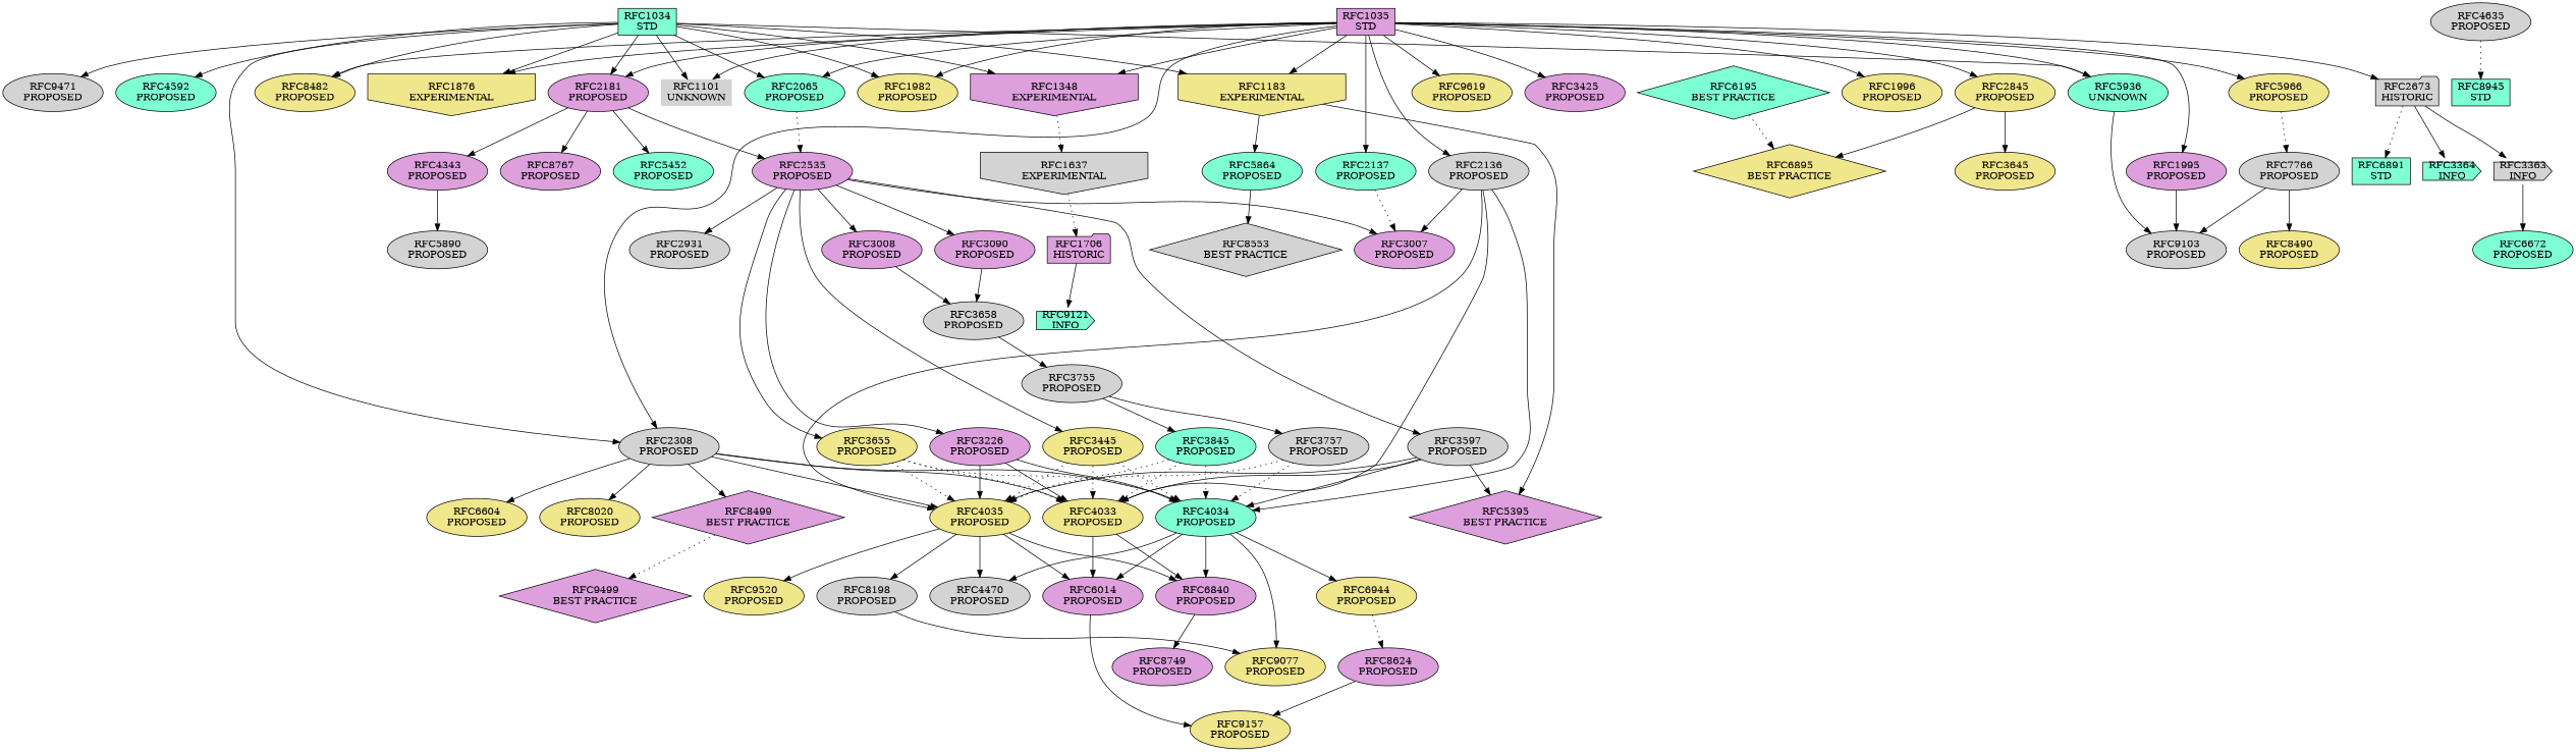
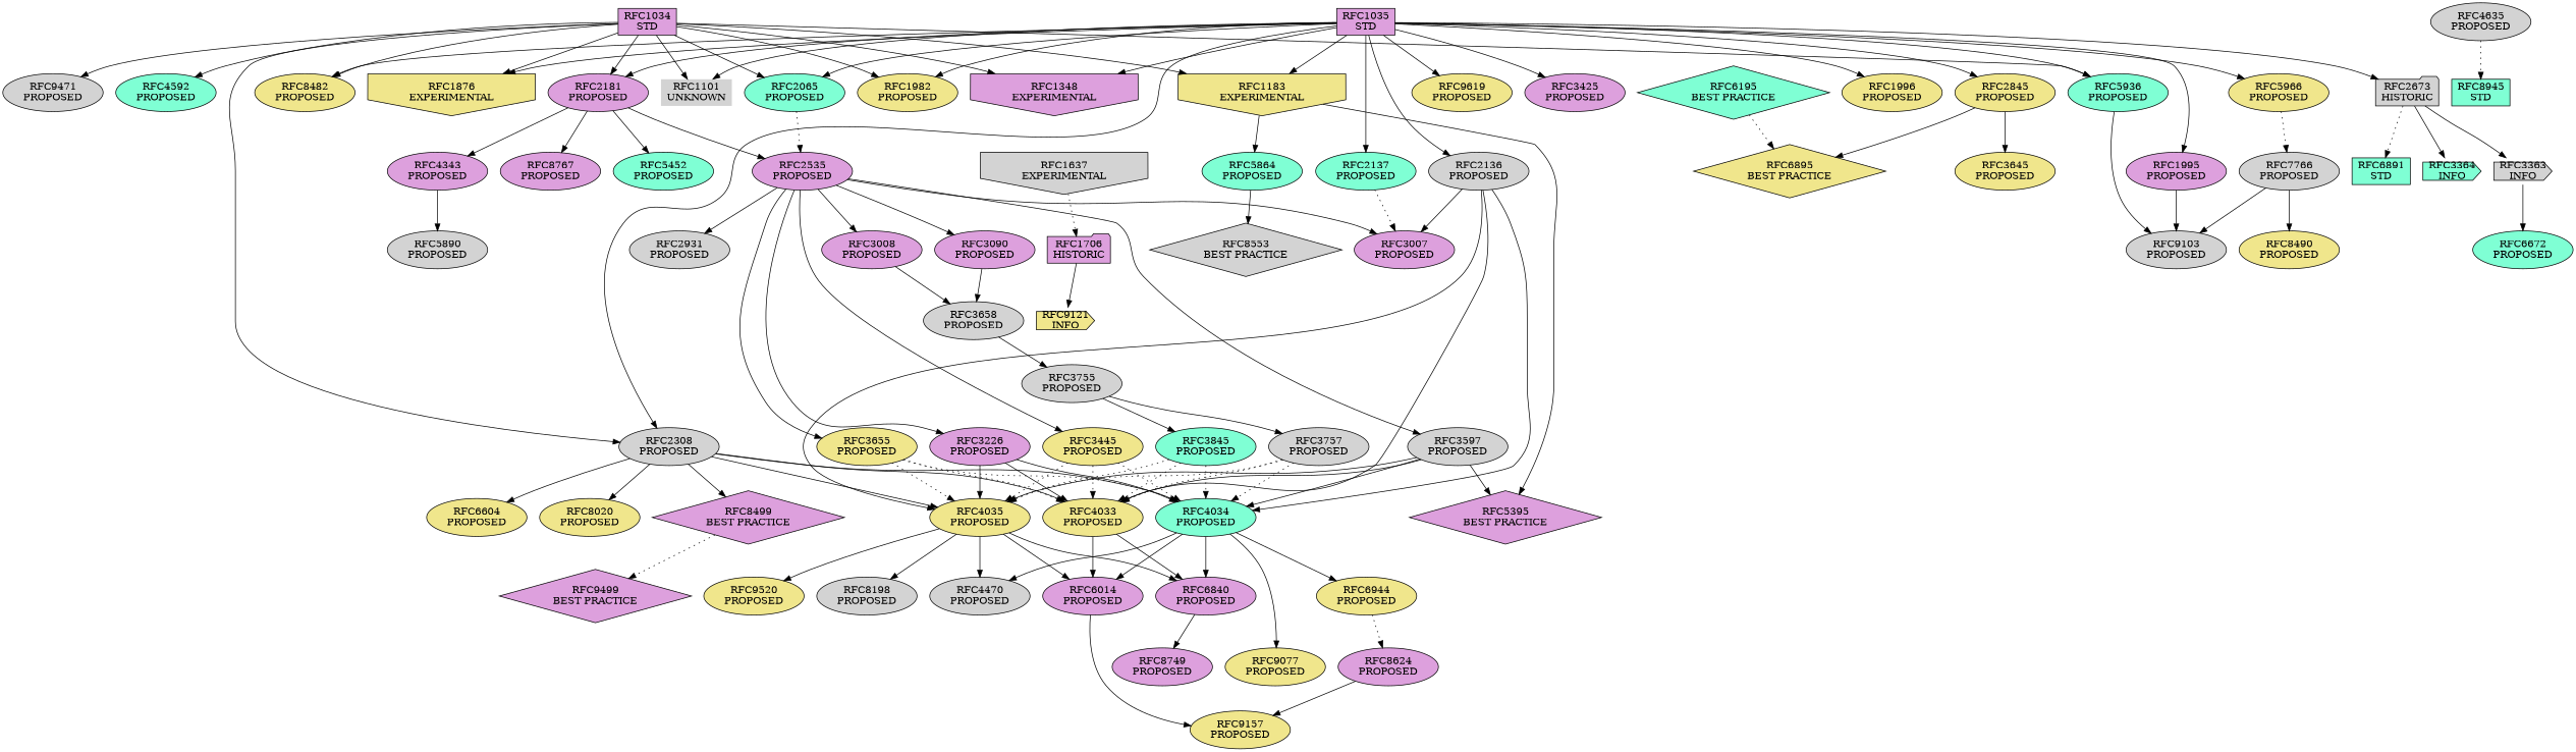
  strict digraph {
    node [fillcolor=khaki shape=ellipse style=filled]
    n1 [fillcolor=lightgrey label="RFC1637\nEXPERIMENTAL" shape=invhouse]
    n2 [fillcolor=plum label="RFC1706\nHISTORIC" shape=folder]
-   n3 [fillcolor=aquamarine label="RFC9121\nINFO" shape=cds]
+   n3 [label="RFC9121\nINFO" shape=cds]
    n4 [label="RFC1982\nPROPOSED"]
    n5 [fillcolor=lightgrey label="RFC4470\nPROPOSED"]
    n6 [fillcolor=plum label="RFC3007\nPROPOSED"]
    n7 [fillcolor=plum label="RFC6014\nPROPOSED"]
    n8 [label="RFC9157\nPROPOSED"]
    n9 [fillcolor=plum label="RFC8499\nBEST PRACTICE" shape=diamond]
    n10 [fillcolor=plum label="RFC9499\nBEST PRACTICE" shape=diamond]
    n11 [label="RFC9619\nPROPOSED"]
    n12 [fillcolor=aquamarine label="RFC2137\nPROPOSED"]
    n13 [fillcolor=plum label="RFC3425\nPROPOSED"]
    n14 [fillcolor=plum label="RFC6840\nPROPOSED"]
    n15 [fillcolor=plum label="RFC8749\nPROPOSED"]
    n16 [label="RFC6604\nPROPOSED"]
    n17 [fillcolor=plum label="RFC3090\nPROPOSED"]
    n18 [fillcolor=lightgrey label="RFC3658\nPROPOSED"]
    n19 [fillcolor=lightgrey label="RFC3755\nPROPOSED"]
    n20 [fillcolor=lightgrey label="RFC3757\nPROPOSED"]
    n21 [fillcolor=aquamarine label="RFC3845\nPROPOSED"]
    n22 [fillcolor=plum label="RFC1035\nSTD" shape=box]
    n23 [label="RFC1183\nEXPERIMENTAL" shape=invhouse]
    n24 [label="RFC8482\nPROPOSED"]
    n25 [label="RFC1996\nPROPOSED"]
    n26 [fillcolor=plum label="RFC1348\nEXPERIMENTAL" shape=invhouse]
    n27 [fillcolor=plum label="RFC1995\nPROPOSED"]
    n28 [label="RFC5966\nPROPOSED"]
    n29 [fillcolor=lightgrey label="RFC2136\nPROPOSED"]
    n30 [fillcolor=plum label="RFC2181\nPROPOSED"]
    n31 [label="RFC1876\nEXPERIMENTAL" shape=invhouse]
    n32 [label="RFC2845\nPROPOSED"]
-   n33 [fillcolor=aquamarine label="RFC5936\nUNKNOWN"]
+   n33 [fillcolor=aquamarine label="RFC5936\nPROPOSED"]
    n34 [fillcolor=lightgrey label="RFC2308\nPROPOSED"]
    n35 [fillcolor=lightgrey label="RFC2673\nHISTORIC" shape=folder]
    n36 [fillcolor=lightgrey label="RFC1101\nUNKNOWN" shape=plaintext]
    n37 [fillcolor=aquamarine label="RFC2065\nPROPOSED"]
    n38 [fillcolor=aquamarine label="RFC5864\nPROPOSED"]
    n39 [fillcolor=plum label="RFC5395\nBEST PRACTICE" shape=diamond]
    n40 [fillcolor=lightgrey label="RFC9103\nPROPOSED"]
    n41 [fillcolor=lightgrey label="RFC7766\nPROPOSED"]
    n42 [fillcolor=aquamarine label="RFC4034\nPROPOSED"]
    n43 [label="RFC4033\nPROPOSED"]
    n44 [label="RFC4035\nPROPOSED"]
    n45 [fillcolor=plum label="RFC2535\nPROPOSED"]
    n46 [fillcolor=plum label="RFC8767\nPROPOSED"]
    n47 [fillcolor=plum label="RFC4343\nPROPOSED"]
    n48 [fillcolor=aquamarine label="RFC5452\nPROPOSED"]
    n49 [label="RFC3645\nPROPOSED"]
    n50 [label="RFC6895\nBEST PRACTICE" shape=diamond]
    n51 [label="RFC8020\nPROPOSED"]
    n52 [fillcolor=aquamarine label="RFC6891\nSTD" shape=box]
    n53 [fillcolor=aquamarine label="RFC3364\nINFO" shape=cds]
    n54 [fillcolor=lightgrey label="RFC3363\nINFO" shape=cds]
    n55 [fillcolor=lightgrey label="RFC8553\nBEST PRACTICE" shape=diamond]
    n56 [label="RFC8490\nPROPOSED"]
    n57 [label="RFC6944\nPROPOSED"]
    n58 [label="RFC9077\nPROPOSED"]
    n59 [fillcolor=lightgrey label="RFC8198\nPROPOSED"]
    n60 [label="RFC9520\nPROPOSED"]
    n61 [label="RFC3655\nPROPOSED"]
    n62 [fillcolor=plum label="RFC3226\nPROPOSED"]
    n63 [fillcolor=lightgrey label="RFC2931\nPROPOSED"]
    n64 [fillcolor=plum label="RFC3008\nPROPOSED"]
    n65 [label="RFC3445\nPROPOSED"]
    n66 [fillcolor=lightgrey label="RFC3597\nPROPOSED"]
    n67 [fillcolor=lightgrey label="RFC5890\nPROPOSED"]
    n68 [fillcolor=lightgrey label="RFC4635\nPROPOSED"]
    n69 [fillcolor=aquamarine label="RFC8945\nSTD" shape=box]
    n70 [fillcolor=aquamarine label="RFC6672\nPROPOSED"]
    n71 [fillcolor=aquamarine label="RFC6195\nBEST PRACTICE" shape=diamond]
    n72 [fillcolor=plum label="RFC8624\nPROPOSED"]
    n73 [fillcolor=aquamarine label="RFC4592\nPROPOSED"]
    n74 [fillcolor=lightgrey label="RFC9471\nPROPOSED"]
-   n75 [fillcolor=aquamarine label="RFC1034\nSTD" shape=box]
+   n75 [fillcolor=plum label="RFC1034\nSTD" shape=box]
    n1 -> n2 [style=dotted]
    n2 -> n3
    n7 -> n8
    n9 -> n10 [style=dotted]
    n12 -> n6 [style=dotted]
    n14 -> n15
    n17 -> n18
    n18 -> n19
    n19 -> n20
    n19 -> n21
    n20 -> n42 [style=dotted]
+   n20 -> n43 [style=dotted]
    n20 -> n44 [style=dotted]
    n21 -> n42 [style=dotted]
    n21 -> n43 [style=dotted]
    n21 -> n44 [style=dotted]
    n22 -> n4
    n22 -> n11
    n22 -> n12
    n22 -> n13
    n22 -> n23
    n22 -> n24
    n22 -> n25
    n22 -> n26
    n22 -> n27
    n22 -> n28
    n22 -> n29
    n22 -> n30
    n22 -> n31
    n22 -> n32
    n22 -> n33
    n22 -> n34
    n22 -> n35
    n22 -> n36
    n22 -> n37
    n23 -> n38
    n23 -> n39
-   n26 -> n1 [style=dotted]
    n27 -> n40
    n28 -> n41 [style=dotted]
    n29 -> n6
    n29 -> n42
    n29 -> n43
    n29 -> n44
    n30 -> n45
    n30 -> n46
    n30 -> n47
    n30 -> n48
    n32 -> n49
    n32 -> n50
    n33 -> n40
    n34 -> n9
    n34 -> n16
    n34 -> n42
    n34 -> n43
    n34 -> n44
    n34 -> n51
    n35 -> n52 [style=dotted]
    n35 -> n53
    n35 -> n54
    n37 -> n45 [style=dotted]
    n38 -> n55
    n41 -> n40
    n41 -> n56
    n42 -> n5
    n42 -> n7
    n42 -> n14
    n42 -> n57
    n42 -> n58
    n43 -> n7
    n43 -> n14
    n44 -> n5
    n44 -> n7
    n44 -> n14
    n44 -> n59
    n44 -> n60
    n45 -> n6
    n45 -> n17
    n45 -> n61
    n45 -> n62
    n45 -> n63
    n45 -> n64
    n45 -> n65
    n45 -> n66
    n47 -> n67
    n54 -> n70
    n57 -> n72 [style=dotted]
-   n59 -> n58
    n61 -> n42 [style=dotted]
    n61 -> n43 [style=dotted]
    n61 -> n44 [style=dotted]
    n62 -> n42
    n62 -> n43
    n62 -> n44
    n64 -> n18
    n65 -> n42 [style=dotted]
    n65 -> n43 [style=dotted]
    n65 -> n44 [style=dotted]
    n66 -> n39
    n66 -> n42
    n66 -> n43
    n66 -> n44
    n68 -> n69 [style=dotted]
    n71 -> n50 [style=dotted]
    n72 -> n8
    n75 -> n4
    n75 -> n23
    n75 -> n24
    n75 -> n26
    n75 -> n30
    n75 -> n31
    n75 -> n33
    n75 -> n34
    n75 -> n36
    n75 -> n37
    n75 -> n73
    n75 -> n74
  }
